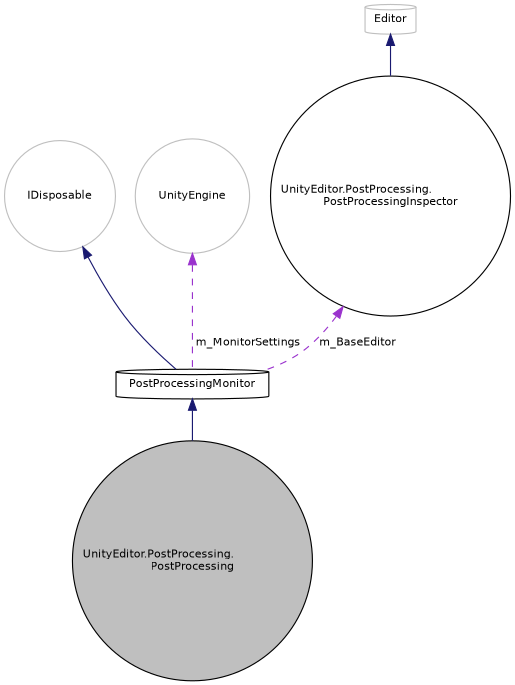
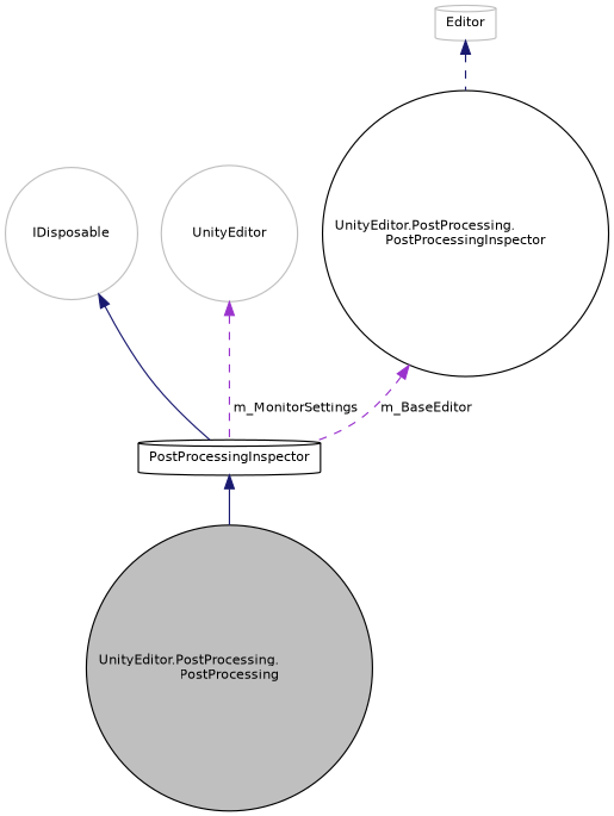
  digraph {
    node [color=black fillcolor=white fontname=Helvetica fontsize=10 shape=circle style=filled]
    edge [color=midnightblue dir=back fontname=Helvetica fontsize=10 labelfontname=Helvetica labelfontsize=10 style=solid]
    n1 [fillcolor=grey75 fontcolor=black height=0.2 label="UnityEditor.PostProcessing.\lPostProcessing" width=0.4]
-   n2 [height=0.2 label=PostProcessingMonitor shape=cylinder width=0.4]
+   n2 [height=0.2 label=PostProcessingInspector shape=cylinder width=0.4]
    n3 [color=grey75 height=0.2 label=IDisposable width=0.4]
-   n4 [color=grey75 height=0.2 label=UnityEngine width=0.4]
+   n4 [color=grey75 height=0.2 label=UnityEditor width=0.4]
    n5 [height=0.2 label="UnityEditor.PostProcessing.\lPostProcessingInspector" width=0.4]
    n6 [color=grey75 height=0.2 label=Editor shape=cylinder width=0.4]
    n2 -> n1
    n3 -> n2
    n4 -> n2 [color=darkorchid3 label=" m_MonitorSettings" style=dashed]
    n5 -> n2 [color=darkorchid3 label=" m_BaseEditor" style=dashed]
-   n6 -> n5
+   n6 -> n5 [style=dashed]
  }
